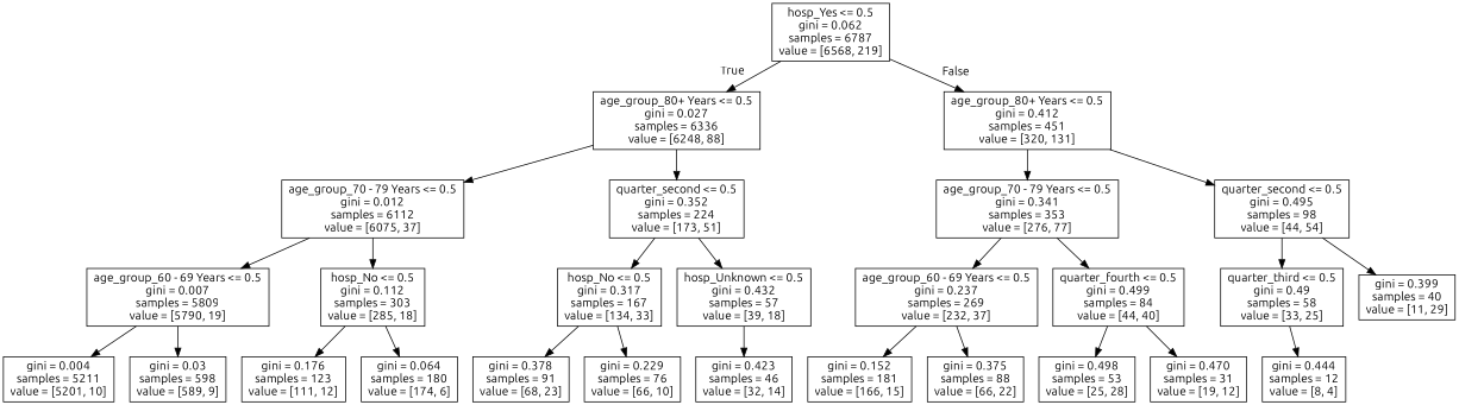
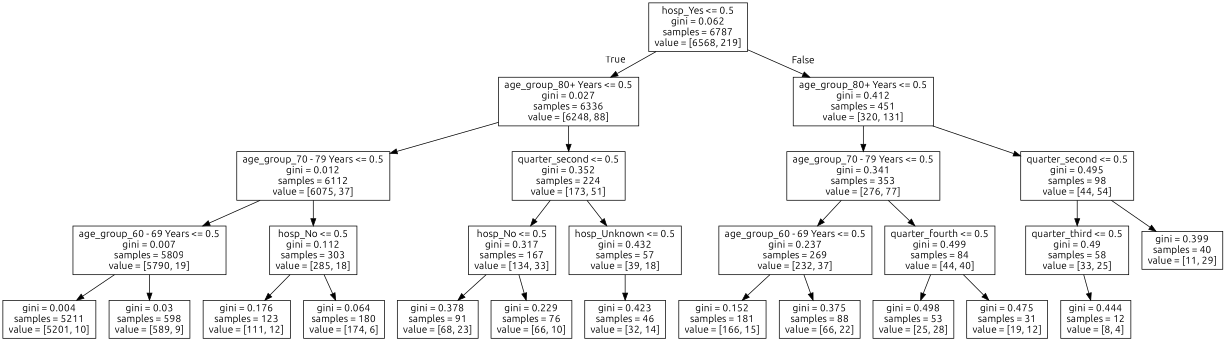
  digraph {
    fontname=Ubuntu
    node [fontname=Ubuntu shape=box]
    edge [fontname=Ubuntu]
    n1 [label="hosp_Yes <= 0.5\ngini = 0.062\nsamples = 6787\nvalue = [6568, 219]"]
    n2 [label="age_group_80+ Years <= 0.5\ngini = 0.027\nsamples = 6336\nvalue = [6248, 88]"]
    n3 [label="age_group_80+ Years <= 0.5\ngini = 0.412\nsamples = 451\nvalue = [320, 131]"]
    n4 [label="age_group_70 - 79 Years <= 0.5\ngini = 0.012\nsamples = 6112\nvalue = [6075, 37]"]
    n5 [label="quarter_second <= 0.5\ngini = 0.352\nsamples = 224\nvalue = [173, 51]"]
    n6 [label="age_group_70 - 79 Years <= 0.5\ngini = 0.341\nsamples = 353\nvalue = [276, 77]"]
    n7 [label="quarter_second <= 0.5\ngini = 0.495\nsamples = 98\nvalue = [44, 54]"]
    n8 [label="age_group_60 - 69 Years <= 0.5\ngini = 0.007\nsamples = 5809\nvalue = [5790, 19]"]
    n9 [label="hosp_No <= 0.5\ngini = 0.112\nsamples = 303\nvalue = [285, 18]"]
    n10 [label="hosp_No <= 0.5\ngini = 0.317\nsamples = 167\nvalue = [134, 33]"]
    n11 [label="hosp_Unknown <= 0.5\ngini = 0.432\nsamples = 57\nvalue = [39, 18]"]
    n12 [label="gini = 0.004\nsamples = 5211\nvalue = [5201, 10]"]
    n13 [label="gini = 0.03\nsamples = 598\nvalue = [589, 9]"]
    n14 [label="gini = 0.176\nsamples = 123\nvalue = [111, 12]"]
    n15 [label="gini = 0.064\nsamples = 180\nvalue = [174, 6]"]
    n16 [label="gini = 0.378\nsamples = 91\nvalue = [68, 23]"]
    n17 [label="gini = 0.229\nsamples = 76\nvalue = [66, 10]"]
    n18 [label="gini = 0.423\nsamples = 46\nvalue = [32, 14]"]
    n19 [label="age_group_60 - 69 Years <= 0.5\ngini = 0.237\nsamples = 269\nvalue = [232, 37]"]
    n20 [label="quarter_fourth <= 0.5\ngini = 0.499\nsamples = 84\nvalue = [44, 40]"]
    n21 [label="quarter_third <= 0.5\ngini = 0.49\nsamples = 58\nvalue = [33, 25]"]
    n22 [label="gini = 0.399\nsamples = 40\nvalue = [11, 29]"]
    n23 [label="gini = 0.152\nsamples = 181\nvalue = [166, 15]"]
    n24 [label="gini = 0.375\nsamples = 88\nvalue = [66, 22]"]
    n25 [label="gini = 0.498\nsamples = 53\nvalue = [25, 28]"]
-   n26 [label="gini = 0.470\nsamples = 31\nvalue = [19, 12]"]
+   n26 [label="gini = 0.475\nsamples = 31\nvalue = [19, 12]"]
    n27 [label="gini = 0.444\nsamples = 12\nvalue = [8, 4]"]
    n1 -> n2 [headlabel=True labelangle=45 labeldistance=2.5]
    n1 -> n3 [headlabel=False labelangle=-45 labeldistance=2.5]
    n2 -> n4
    n2 -> n5
    n3 -> n6
    n3 -> n7
    n4 -> n8
    n4 -> n9
    n5 -> n10
    n5 -> n11
    n6 -> n19
    n6 -> n20
    n7 -> n21
    n7 -> n22
    n8 -> n12
    n8 -> n13
    n9 -> n14
    n9 -> n15
    n10 -> n16
    n10 -> n17
    n11 -> n18
    n19 -> n23
    n19 -> n24
    n20 -> n25
    n20 -> n26
    n21 -> n27
  }
